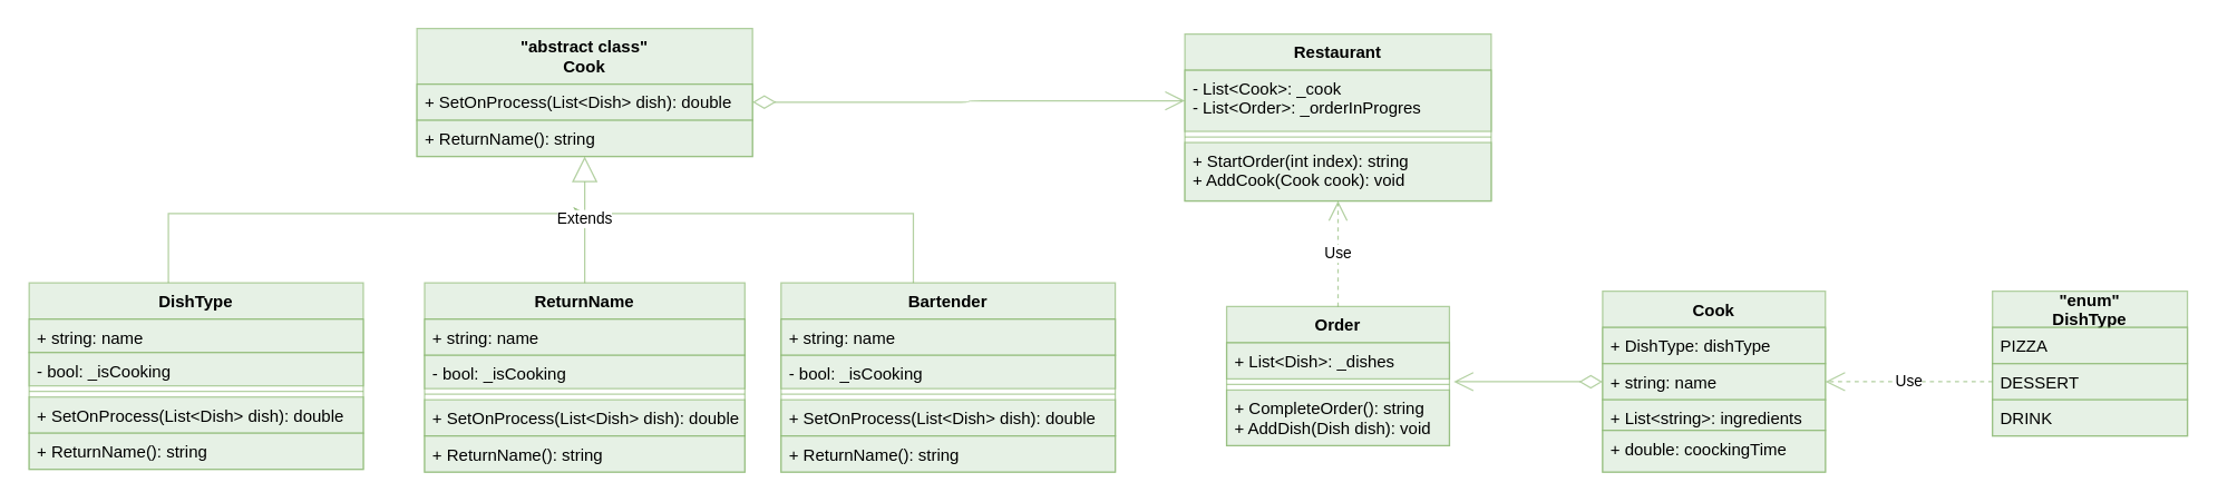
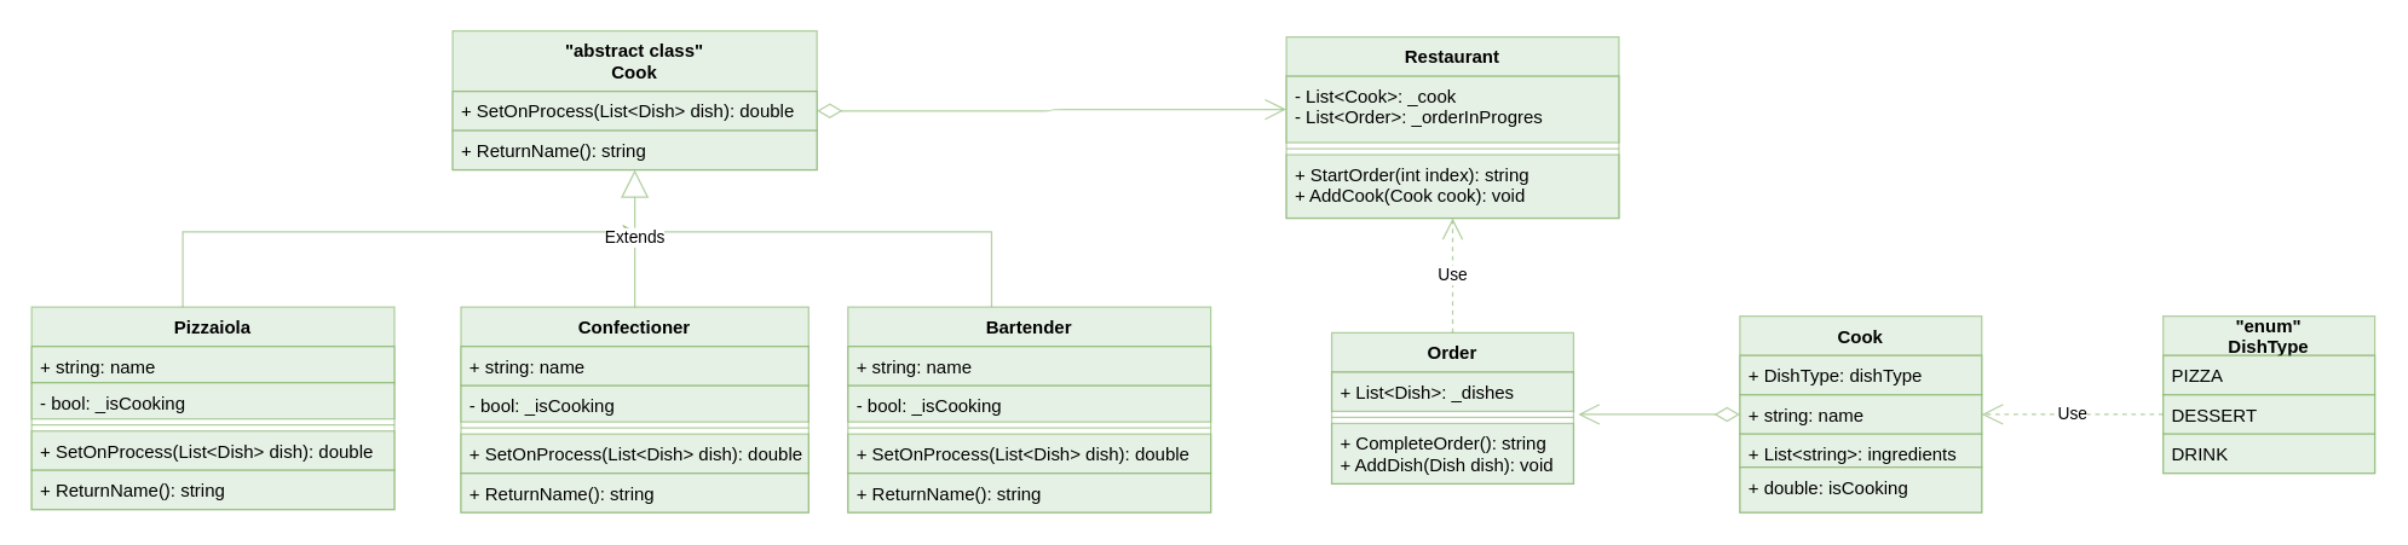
  <mxCell id="0" />
  <mxCell id="1" parent="0" />
  <mxCell id="2" value="Order" style="swimlane;fontStyle=1;align=center;verticalAlign=top;childLayout=stackLayout;horizontal=1;startSize=26;horizontalStack=0;resizeParent=1;resizeParentMax=0;resizeLast=0;collapsible=1;marginBottom=0;fillColor=#d5e8d4;strokeColor=#82b366;opacity=60;" vertex="1" parent="1"><mxGeometry x="880" y="220" width="160" height="100" as="geometry" /></mxCell>
  <mxCell id="3" value="+ List&lt;Dish&gt;: _dishes&#10;" style="text;strokeColor=#82b366;fillColor=#d5e8d4;align=left;verticalAlign=top;spacingLeft=4;spacingRight=4;overflow=hidden;rotatable=0;points=[[0,0.5],[1,0.5]];portConstraint=eastwest;opacity=60;" vertex="1" parent="2"><mxGeometry y="26" width="160" height="26" as="geometry" /></mxCell>
  <mxCell id="4" value="" style="line;strokeWidth=1;fillColor=#d5e8d4;align=left;verticalAlign=middle;spacingTop=-1;spacingLeft=3;spacingRight=3;rotatable=0;labelPosition=right;points=[];portConstraint=eastwest;strokeColor=#82b366;opacity=60;" vertex="1" parent="2"><mxGeometry y="52" width="160" height="8" as="geometry" /></mxCell>
  <mxCell id="5" value="+ CompleteOrder(): string&#10;+ AddDish(Dish dish): void" style="text;strokeColor=#82b366;fillColor=#d5e8d4;align=left;verticalAlign=top;spacingLeft=4;spacingRight=4;overflow=hidden;rotatable=0;points=[[0,0.5],[1,0.5]];portConstraint=eastwest;opacity=60;" vertex="1" parent="2"><mxGeometry y="60" width="160" height="40" as="geometry" /></mxCell>
  <mxCell id="6" value="Cook" style="swimlane;fontStyle=1;childLayout=stackLayout;horizontal=1;startSize=26;fillColor=#d5e8d4;horizontalStack=0;resizeParent=1;resizeParentMax=0;resizeLast=0;collapsible=1;marginBottom=0;strokeColor=#82b366;opacity=60;" vertex="1" parent="1"><mxGeometry x="1150" y="209" width="160" height="130" as="geometry" /></mxCell>
  <mxCell id="7" value="+ DishType: dishType" style="text;strokeColor=#82b366;fillColor=#d5e8d4;align=left;verticalAlign=top;spacingLeft=4;spacingRight=4;overflow=hidden;rotatable=0;points=[[0,0.5],[1,0.5]];portConstraint=eastwest;opacity=60;" vertex="1" parent="6"><mxGeometry y="26" width="160" height="26" as="geometry" /></mxCell>
  <mxCell id="8" value="+ string: name" style="text;strokeColor=#82b366;fillColor=#d5e8d4;align=left;verticalAlign=top;spacingLeft=4;spacingRight=4;overflow=hidden;rotatable=0;points=[[0,0.5],[1,0.5]];portConstraint=eastwest;opacity=60;" vertex="1" parent="6"><mxGeometry y="52" width="160" height="26" as="geometry" /></mxCell>
  <mxCell id="9" value="+ List&lt;string&gt;: ingredients" style="text;strokeColor=#82b366;fillColor=#d5e8d4;align=left;verticalAlign=top;spacingLeft=4;spacingRight=4;overflow=hidden;rotatable=0;points=[[0,0.5],[1,0.5]];portConstraint=eastwest;opacity=60;" vertex="1" parent="6"><mxGeometry y="78" width="160" height="22" as="geometry" /></mxCell>
- <mxCell id="10" value="+ double: coockingTime" style="text;strokeColor=#82b366;fillColor=#d5e8d4;align=left;verticalAlign=top;spacingLeft=4;spacingRight=4;overflow=hidden;rotatable=0;points=[[0,0.5],[1,0.5]];portConstraint=eastwest;opacity=60;" vertex="1" parent="6"><mxGeometry y="100" width="160" height="30" as="geometry" /></mxCell>
+ <mxCell id="10" value="+ double: isCooking" style="text;strokeColor=#82b366;fillColor=#d5e8d4;align=left;verticalAlign=top;spacingLeft=4;spacingRight=4;overflow=hidden;rotatable=0;points=[[0,0.5],[1,0.5]];portConstraint=eastwest;opacity=60;" vertex="1" parent="6"><mxGeometry y="100" width="160" height="30" as="geometry" /></mxCell>
  <mxCell id="11" value="&quot;enum&quot;&#10;DishType" style="swimlane;fontStyle=1;childLayout=stackLayout;horizontal=1;startSize=26;fillColor=#d5e8d4;horizontalStack=0;resizeParent=1;resizeParentMax=0;resizeLast=0;collapsible=1;marginBottom=0;strokeColor=#82b366;opacity=60;" vertex="1" parent="1"><mxGeometry x="1430" y="209" width="140" height="104" as="geometry" /></mxCell>
  <mxCell id="12" value="PIZZA" style="text;strokeColor=#82b366;fillColor=#d5e8d4;align=left;verticalAlign=top;spacingLeft=4;spacingRight=4;overflow=hidden;rotatable=0;points=[[0,0.5],[1,0.5]];portConstraint=eastwest;opacity=60;" vertex="1" parent="11"><mxGeometry y="26" width="140" height="26" as="geometry" /></mxCell>
  <mxCell id="13" value="DESSERT" style="text;strokeColor=#82b366;fillColor=#d5e8d4;align=left;verticalAlign=top;spacingLeft=4;spacingRight=4;overflow=hidden;rotatable=0;points=[[0,0.5],[1,0.5]];portConstraint=eastwest;opacity=60;" vertex="1" parent="11"><mxGeometry y="52" width="140" height="26" as="geometry" /></mxCell>
  <mxCell id="14" value="DRINK" style="text;strokeColor=#82b366;fillColor=#d5e8d4;align=left;verticalAlign=top;spacingLeft=4;spacingRight=4;overflow=hidden;rotatable=0;points=[[0,0.5],[1,0.5]];portConstraint=eastwest;opacity=60;" vertex="1" parent="11"><mxGeometry y="78" width="140" height="26" as="geometry" /></mxCell>
  <mxCell id="15" style="edgeStyle=orthogonalEdgeStyle;rounded=0;orthogonalLoop=1;jettySize=auto;html=1;fillColor=#d5e8d4;strokeColor=#82b366;opacity=60;" edge="1" parent="1" source="16"><mxGeometry relative="1" as="geometry"><mxPoint x="420" y="153" as="targetPoint" /><Array as="points"><mxPoint x="120" y="153" /></Array></mxGeometry></mxCell>
- <mxCell id="16" value="DishType" style="swimlane;fontStyle=1;align=center;verticalAlign=top;childLayout=stackLayout;horizontal=1;startSize=26;horizontalStack=0;resizeParent=1;resizeParentMax=0;resizeLast=0;collapsible=1;marginBottom=0;fillColor=#d5e8d4;strokeColor=#82b366;opacity=60;" vertex="1" parent="1"><mxGeometry x="20" y="203" width="240" height="134" as="geometry" /></mxCell>
+ <mxCell id="16" value="Pizzaiola" style="swimlane;fontStyle=1;align=center;verticalAlign=top;childLayout=stackLayout;horizontal=1;startSize=26;horizontalStack=0;resizeParent=1;resizeParentMax=0;resizeLast=0;collapsible=1;marginBottom=0;fillColor=#d5e8d4;strokeColor=#82b366;opacity=60;" vertex="1" parent="1"><mxGeometry x="20" y="203" width="240" height="134" as="geometry" /></mxCell>
  <mxCell id="17" value="+ string: name" style="text;strokeColor=#82b366;fillColor=#d5e8d4;align=left;verticalAlign=top;spacingLeft=4;spacingRight=4;overflow=hidden;rotatable=0;points=[[0,0.5],[1,0.5]];portConstraint=eastwest;opacity=60;" vertex="1" parent="16"><mxGeometry y="26" width="240" height="24" as="geometry" /></mxCell>
  <mxCell id="18" value="- bool: _isCooking" style="text;strokeColor=#82b366;fillColor=#d5e8d4;align=left;verticalAlign=top;spacingLeft=4;spacingRight=4;overflow=hidden;rotatable=0;points=[[0,0.5],[1,0.5]];portConstraint=eastwest;opacity=60;" vertex="1" parent="16"><mxGeometry y="50" width="240" height="24" as="geometry" /></mxCell>
  <mxCell id="19" value="" style="line;strokeWidth=1;fillColor=#d5e8d4;align=left;verticalAlign=middle;spacingTop=-1;spacingLeft=3;spacingRight=3;rotatable=0;labelPosition=right;points=[];portConstraint=eastwest;strokeColor=#82b366;opacity=60;" vertex="1" parent="16"><mxGeometry y="74" width="240" height="8" as="geometry" /></mxCell>
  <mxCell id="20" value="+ SetOnProcess(List&lt;Dish&gt; dish): double" style="text;strokeColor=#82b366;fillColor=#d5e8d4;align=left;verticalAlign=top;spacingLeft=4;spacingRight=4;overflow=hidden;rotatable=0;points=[[0,0.5],[1,0.5]];portConstraint=eastwest;opacity=60;" vertex="1" parent="16"><mxGeometry y="82" width="240" height="26" as="geometry" /></mxCell>
  <mxCell id="21" value="+ ReturnName(): string" style="text;strokeColor=#82b366;fillColor=#d5e8d4;align=left;verticalAlign=top;spacingLeft=4;spacingRight=4;overflow=hidden;rotatable=0;points=[[0,0.5],[1,0.5]];portConstraint=eastwest;opacity=60;" vertex="1" parent="16"><mxGeometry y="108" width="240" height="26" as="geometry" /></mxCell>
- <mxCell id="22" value="ReturnName" style="swimlane;fontStyle=1;align=center;verticalAlign=top;childLayout=stackLayout;horizontal=1;startSize=26;horizontalStack=0;resizeParent=1;resizeParentMax=0;resizeLast=0;collapsible=1;marginBottom=0;fillColor=#d5e8d4;strokeColor=#82b366;opacity=60;" vertex="1" parent="1"><mxGeometry x="304" y="203" width="230" height="136" as="geometry" /></mxCell>
+ <mxCell id="22" value="Confectioner" style="swimlane;fontStyle=1;align=center;verticalAlign=top;childLayout=stackLayout;horizontal=1;startSize=26;horizontalStack=0;resizeParent=1;resizeParentMax=0;resizeLast=0;collapsible=1;marginBottom=0;fillColor=#d5e8d4;strokeColor=#82b366;opacity=60;" vertex="1" parent="1"><mxGeometry x="304" y="203" width="230" height="136" as="geometry" /></mxCell>
  <mxCell id="23" value="+ string: name" style="text;strokeColor=#82b366;fillColor=#d5e8d4;align=left;verticalAlign=top;spacingLeft=4;spacingRight=4;overflow=hidden;rotatable=0;points=[[0,0.5],[1,0.5]];portConstraint=eastwest;opacity=60;" vertex="1" parent="22"><mxGeometry y="26" width="230" height="26" as="geometry" /></mxCell>
  <mxCell id="24" value="- bool: _isCooking" style="text;strokeColor=#82b366;fillColor=#d5e8d4;align=left;verticalAlign=top;spacingLeft=4;spacingRight=4;overflow=hidden;rotatable=0;points=[[0,0.5],[1,0.5]];portConstraint=eastwest;opacity=60;" vertex="1" parent="22"><mxGeometry y="52" width="230" height="24" as="geometry" /></mxCell>
  <mxCell id="25" value="" style="line;strokeWidth=1;fillColor=#d5e8d4;align=left;verticalAlign=middle;spacingTop=-1;spacingLeft=3;spacingRight=3;rotatable=0;labelPosition=right;points=[];portConstraint=eastwest;strokeColor=#82b366;opacity=60;" vertex="1" parent="22"><mxGeometry y="76" width="230" height="8" as="geometry" /></mxCell>
  <mxCell id="26" value="+ SetOnProcess(List&lt;Dish&gt; dish): double" style="text;strokeColor=#82b366;fillColor=#d5e8d4;align=left;verticalAlign=top;spacingLeft=4;spacingRight=4;overflow=hidden;rotatable=0;points=[[0,0.5],[1,0.5]];portConstraint=eastwest;opacity=60;" vertex="1" parent="22"><mxGeometry y="84" width="230" height="26" as="geometry" /></mxCell>
  <mxCell id="27" value="+ ReturnName(): string" style="text;strokeColor=#82b366;fillColor=#d5e8d4;align=left;verticalAlign=top;spacingLeft=4;spacingRight=4;overflow=hidden;rotatable=0;points=[[0,0.5],[1,0.5]];portConstraint=eastwest;opacity=60;" vertex="1" parent="22"><mxGeometry y="110" width="230" height="26" as="geometry" /></mxCell>
  <mxCell id="28" style="edgeStyle=orthogonalEdgeStyle;rounded=0;orthogonalLoop=1;jettySize=auto;html=1;fillColor=#d5e8d4;strokeColor=#82b366;opacity=60;" edge="1" parent="1" source="29"><mxGeometry relative="1" as="geometry"><mxPoint x="420" y="153" as="targetPoint" /><Array as="points"><mxPoint x="655" y="153" /><mxPoint x="400" y="153" /></Array></mxGeometry></mxCell>
  <mxCell id="29" value="Bartender" style="swimlane;fontStyle=1;align=center;verticalAlign=top;childLayout=stackLayout;horizontal=1;startSize=26;horizontalStack=0;resizeParent=1;resizeParentMax=0;resizeLast=0;collapsible=1;marginBottom=0;fillColor=#d5e8d4;strokeColor=#82b366;opacity=60;" vertex="1" parent="1"><mxGeometry x="560" y="203" width="240" height="136" as="geometry" /></mxCell>
  <mxCell id="30" value="+ string: name" style="text;strokeColor=#82b366;fillColor=#d5e8d4;align=left;verticalAlign=top;spacingLeft=4;spacingRight=4;overflow=hidden;rotatable=0;points=[[0,0.5],[1,0.5]];portConstraint=eastwest;opacity=60;" vertex="1" parent="29"><mxGeometry y="26" width="240" height="26" as="geometry" /></mxCell>
  <mxCell id="31" value="- bool: _isCooking" style="text;strokeColor=#82b366;fillColor=#d5e8d4;align=left;verticalAlign=top;spacingLeft=4;spacingRight=4;overflow=hidden;rotatable=0;points=[[0,0.5],[1,0.5]];portConstraint=eastwest;opacity=60;" vertex="1" parent="29"><mxGeometry y="52" width="240" height="24" as="geometry" /></mxCell>
  <mxCell id="32" value="" style="line;strokeWidth=1;fillColor=#d5e8d4;align=left;verticalAlign=middle;spacingTop=-1;spacingLeft=3;spacingRight=3;rotatable=0;labelPosition=right;points=[];portConstraint=eastwest;strokeColor=#82b366;opacity=60;" vertex="1" parent="29"><mxGeometry y="76" width="240" height="8" as="geometry" /></mxCell>
  <mxCell id="33" value="+ SetOnProcess(List&lt;Dish&gt; dish): double" style="text;strokeColor=#82b366;fillColor=#d5e8d4;align=left;verticalAlign=top;spacingLeft=4;spacingRight=4;overflow=hidden;rotatable=0;points=[[0,0.5],[1,0.5]];portConstraint=eastwest;opacity=60;" vertex="1" parent="29"><mxGeometry y="84" width="240" height="26" as="geometry" /></mxCell>
  <mxCell id="34" value="+ ReturnName(): string" style="text;strokeColor=#82b366;fillColor=#d5e8d4;align=left;verticalAlign=top;spacingLeft=4;spacingRight=4;overflow=hidden;rotatable=0;points=[[0,0.5],[1,0.5]];portConstraint=eastwest;opacity=60;" vertex="1" parent="29"><mxGeometry y="110" width="240" height="26" as="geometry" /></mxCell>
  <mxCell id="35" value="Restaurant" style="swimlane;fontStyle=1;align=center;verticalAlign=top;childLayout=stackLayout;horizontal=1;startSize=26;horizontalStack=0;resizeParent=1;resizeParentMax=0;resizeLast=0;collapsible=1;marginBottom=0;fillColor=#d5e8d4;strokeColor=#82b366;opacity=60;" vertex="1" parent="1"><mxGeometry x="850" y="24" width="220" height="120" as="geometry" /></mxCell>
  <mxCell id="36" value="- List&lt;Cook&gt;: _cook&#10;- List&lt;Order&gt;: _orderInProgres" style="text;strokeColor=#82b366;fillColor=#d5e8d4;align=left;verticalAlign=top;spacingLeft=4;spacingRight=4;overflow=hidden;rotatable=0;points=[[0,0.5],[1,0.5]];portConstraint=eastwest;opacity=60;" vertex="1" parent="35"><mxGeometry y="26" width="220" height="44" as="geometry" /></mxCell>
  <mxCell id="37" value="" style="line;strokeWidth=1;fillColor=#d5e8d4;align=left;verticalAlign=middle;spacingTop=-1;spacingLeft=3;spacingRight=3;rotatable=0;labelPosition=right;points=[];portConstraint=eastwest;strokeColor=#82b366;opacity=60;" vertex="1" parent="35"><mxGeometry y="70" width="220" height="8" as="geometry" /></mxCell>
  <mxCell id="38" value="+ StartOrder(int index): string&#10;+ AddCook(Cook cook): void" style="text;strokeColor=#82b366;fillColor=#d5e8d4;align=left;verticalAlign=top;spacingLeft=4;spacingRight=4;overflow=hidden;rotatable=0;points=[[0,0.5],[1,0.5]];portConstraint=eastwest;opacity=60;" vertex="1" parent="35"><mxGeometry y="78" width="220" height="42" as="geometry" /></mxCell>
  <mxCell id="39" value="&quot;abstract class&quot;&#10;Cook" style="swimlane;fontStyle=1;childLayout=stackLayout;horizontal=1;startSize=40;fillColor=#d5e8d4;horizontalStack=0;resizeParent=1;resizeParentMax=0;resizeLast=0;collapsible=1;marginBottom=0;strokeColor=#82b366;opacity=60;" vertex="1" parent="1"><mxGeometry x="298.5" y="20" width="241" height="92" as="geometry" /></mxCell>
  <mxCell id="40" value="+ SetOnProcess(List&lt;Dish&gt; dish): double" style="text;strokeColor=#82b366;fillColor=#d5e8d4;align=left;verticalAlign=top;spacingLeft=4;spacingRight=4;overflow=hidden;rotatable=0;points=[[0,0.5],[1,0.5]];portConstraint=eastwest;opacity=60;" vertex="1" parent="39"><mxGeometry y="40" width="241" height="26" as="geometry" /></mxCell>
  <mxCell id="41" value="+ ReturnName(): string" style="text;strokeColor=#82b366;fillColor=#d5e8d4;align=left;verticalAlign=top;spacingLeft=4;spacingRight=4;overflow=hidden;rotatable=0;points=[[0,0.5],[1,0.5]];portConstraint=eastwest;opacity=60;" vertex="1" parent="39"><mxGeometry y="66" width="241" height="26" as="geometry" /></mxCell>
  <mxCell id="42" value="Extends" style="endArrow=block;endSize=16;endFill=0;html=1;exitX=0.5;exitY=0;exitDx=0;exitDy=0;fillColor=#d5e8d4;strokeColor=#82b366;opacity=60;" edge="1" parent="1" source="22" target="41"><mxGeometry width="160" relative="1" as="geometry"><mxPoint x="300" y="-47" as="sourcePoint" /><mxPoint x="388" y="107" as="targetPoint" /></mxGeometry></mxCell>
  <mxCell id="43" value="" style="endArrow=open;html=1;endSize=12;startArrow=diamondThin;startSize=14;startFill=0;edgeStyle=orthogonalEdgeStyle;align=left;verticalAlign=bottom;exitX=1;exitY=0.5;exitDx=0;exitDy=0;entryX=0;entryY=0.5;entryDx=0;entryDy=0;fillColor=#d5e8d4;strokeColor=#82b366;opacity=60;" edge="1" parent="1" source="40" target="36"><mxGeometry x="-0.676" y="39" relative="1" as="geometry"><mxPoint x="600" y="65.5" as="sourcePoint" /><mxPoint x="760" y="65.5" as="targetPoint" /><mxPoint x="1" as="offset" /></mxGeometry></mxCell>
  <mxCell id="44" value="Use" style="endArrow=open;endSize=12;dashed=1;html=1;exitX=0;exitY=0.5;exitDx=0;exitDy=0;entryX=1;entryY=0.5;entryDx=0;entryDy=0;fillColor=#d5e8d4;strokeColor=#82b366;opacity=60;" edge="1" parent="1" source="13" target="8"><mxGeometry width="160" relative="1" as="geometry"><mxPoint x="1360" y="419" as="sourcePoint" /><mxPoint x="1520" y="419" as="targetPoint" /></mxGeometry></mxCell>
  <mxCell id="45" value="" style="endArrow=open;html=1;endSize=12;startArrow=diamondThin;startSize=14;startFill=0;edgeStyle=orthogonalEdgeStyle;align=left;verticalAlign=bottom;strokeColor=#82b366;exitX=0;exitY=0.5;exitDx=0;exitDy=0;entryX=1.019;entryY=1.077;entryDx=0;entryDy=0;entryPerimeter=0;fillColor=#d5e8d4;opacity=60;" edge="1" parent="1" source="8" target="3"><mxGeometry x="-0.381" y="30" relative="1" as="geometry"><mxPoint x="880" y="184" as="sourcePoint" /><mxPoint x="1040" y="184" as="targetPoint" /><mxPoint as="offset" /></mxGeometry></mxCell>
  <mxCell id="46" value="Use" style="endArrow=open;endSize=12;dashed=1;html=1;strokeColor=#82b366;exitX=0.5;exitY=0;exitDx=0;exitDy=0;fillColor=#d5e8d4;opacity=60;" edge="1" parent="1" source="2" target="38"><mxGeometry width="160" relative="1" as="geometry"><mxPoint x="1140" y="124" as="sourcePoint" /><mxPoint x="1300" y="124" as="targetPoint" /></mxGeometry></mxCell>
